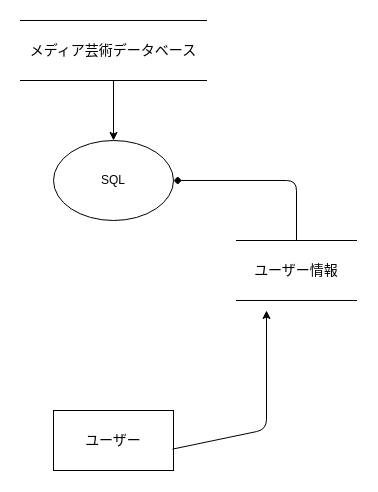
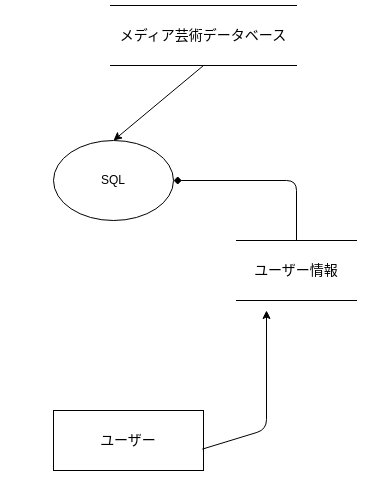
  <mxCell id="0" />
  <mxCell id="1" parent="0" />
- <mxCell id="2" value="&lt;font style=&quot;font-size: 14px&quot;&gt;メディア芸術データベース&lt;/font&gt;" style="shape=partialRectangle;whiteSpace=wrap;html=1;left=0;right=0;fillColor=default;" vertex="1" parent="1"><mxGeometry x="20" y="20" width="186" height="60" as="geometry" /></mxCell>
+ <mxCell id="2" value="&lt;font style=&quot;font-size: 14px&quot;&gt;メディア芸術データベース&lt;/font&gt;" style="shape=partialRectangle;whiteSpace=wrap;html=1;left=0;right=0;fillColor=default;" vertex="1" parent="1"><mxGeometry x="110" y="5" width="186" height="60" as="geometry" /></mxCell>
  <mxCell id="3" value="" style="endArrow=classic;html=1;exitX=0.5;exitY=1;exitDx=0;exitDy=0;" edge="1" parent="1" source="2"><mxGeometry width="50" height="50" relative="1" as="geometry"><mxPoint x="46" y="220" as="sourcePoint" /><mxPoint x="113" y="140" as="targetPoint" /></mxGeometry></mxCell>
  <mxCell id="4" value="SQL" style="ellipse;whiteSpace=wrap;html=1;fillColor=default;" vertex="1" parent="1"><mxGeometry x="53" y="140" width="120" height="80" as="geometry" /></mxCell>
- <mxCell id="5" value="&lt;font style=&quot;font-size: 14px&quot;&gt;ユーザー&lt;/font&gt;" style="rounded=0;whiteSpace=wrap;html=1;fillColor=default;" vertex="1" parent="1"><mxGeometry x="53" y="410" width="120" height="60" as="geometry" /></mxCell>
+ <mxCell id="5" value="&lt;font style=&quot;font-size: 14px&quot;&gt;ユーザー&lt;/font&gt;" style="rounded=0;whiteSpace=wrap;html=1;fillColor=default;" vertex="1" parent="1"><mxGeometry x="53" y="410" width="150" height="60" as="geometry" /></mxCell>
  <mxCell id="6" value="" style="endArrow=classic;html=1;exitX=0.992;exitY=0.644;exitDx=0;exitDy=0;exitPerimeter=0;" edge="1" parent="1" source="5"><mxGeometry width="50" height="50" relative="1" as="geometry"><mxPoint x="226" y="420" as="sourcePoint" /><mxPoint x="266" y="310" as="targetPoint" /><Array as="points"><mxPoint x="266" y="429" /></Array></mxGeometry></mxCell>
  <mxCell id="7" value="&lt;span style=&quot;font-size: 14px&quot;&gt;ユーザー情報&lt;/span&gt;" style="shape=partialRectangle;whiteSpace=wrap;html=1;left=0;right=0;fillColor=default;" vertex="1" parent="1"><mxGeometry x="236" y="240" width="120" height="60" as="geometry" /></mxCell>
  <mxCell id="8" value="" style="endArrow=diamond;html=1;exitX=0.5;exitY=0;exitDx=0;exitDy=0;entryX=1;entryY=0.5;entryDx=0;entryDy=0;" edge="1" parent="1" source="7" target="4"><mxGeometry width="50" height="50" relative="1" as="geometry"><mxPoint x="256" y="210" as="sourcePoint" /><mxPoint x="296" y="140" as="targetPoint" /><Array as="points"><mxPoint x="296" y="180" /></Array></mxGeometry></mxCell>
